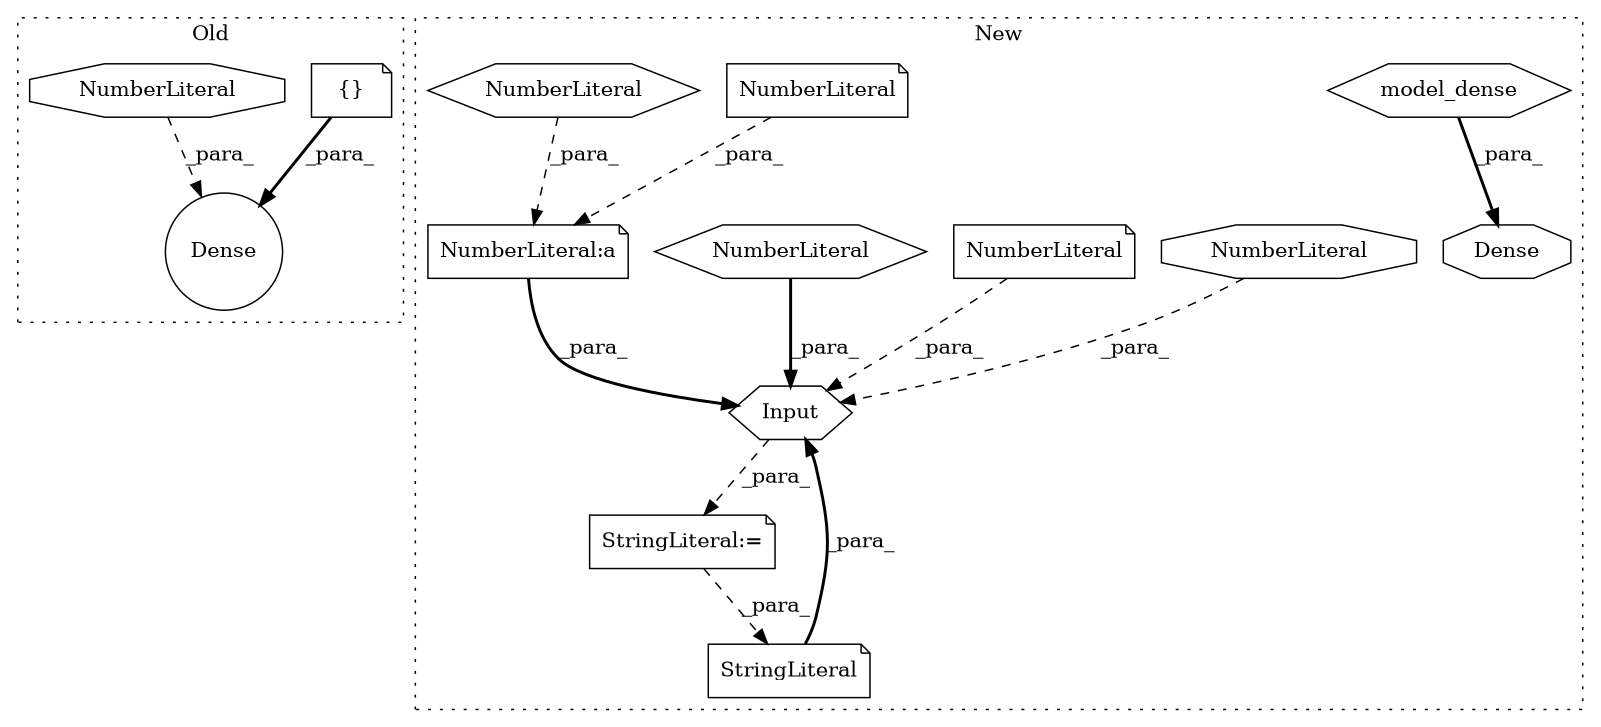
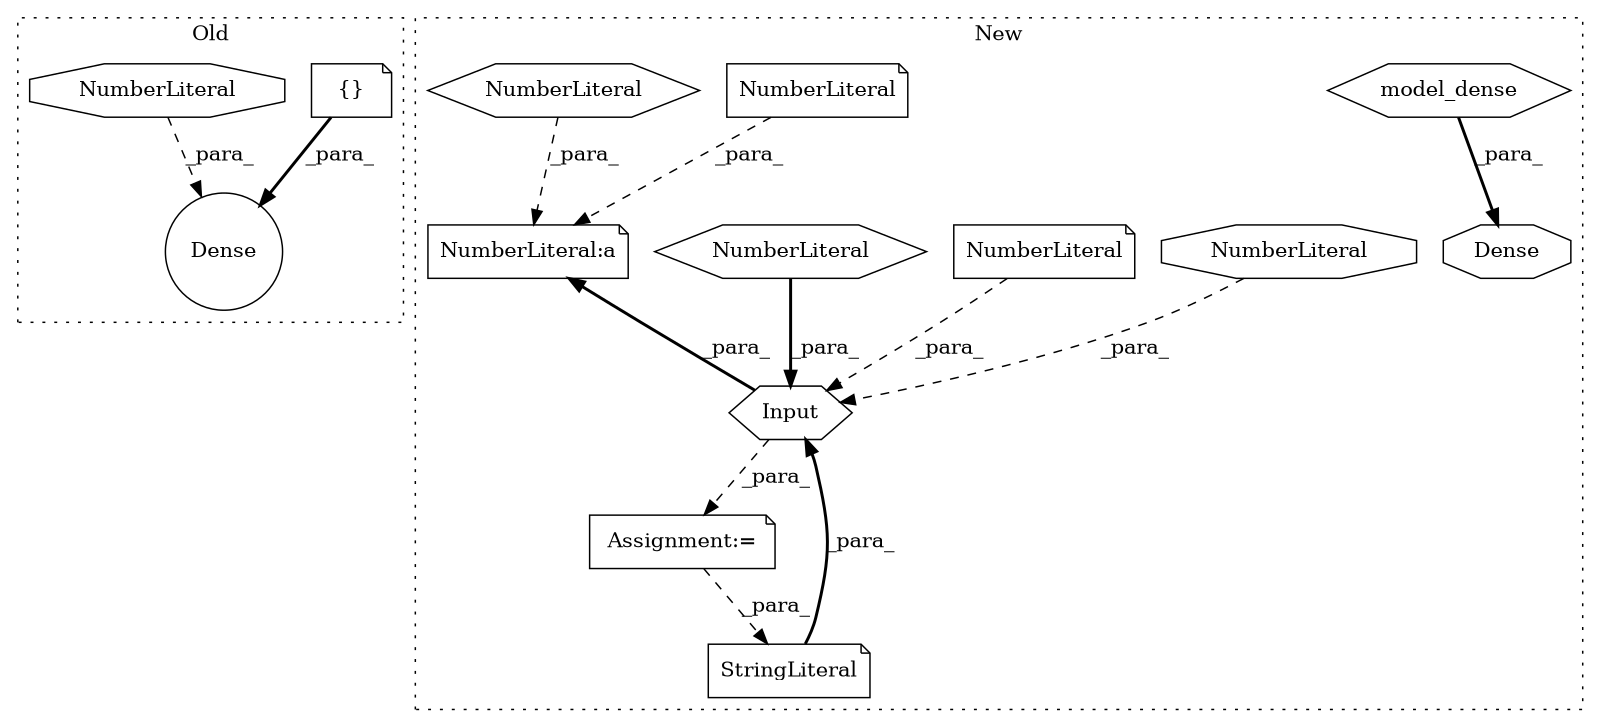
  digraph {
    node [a=34 l="6,1" shape=note]
    edge [style=dashed]
    n1 [a=4 l="1,1" label="{}" s="11905,11917"]
    n2 [a=32 label=Dense s="11882,11918" shape=circle]
    n3 [l=2 label=NumberLiteral s=11888 shape=octagon]
    n4 [a=32 l="12,1" label=model_dense s="11698,11734" shape=hexagon]
    n5 [a=27 l=3 label="NumberLiteral:a" s=11614]
    n6 [a=32 label=Input s="11597,11635" shape=hexagon]
    n7 [l=2 label=NumberLiteral s=11608 shape=octagon]
    n8 [l=3 label=NumberLiteral s=11617]
    n9 [l=1 label=NumberLiteral s=11603]
    n10 [l=2 label=NumberLiteral s=11605 shape=hexagon]
    n11 [l=3 label=NumberLiteral s=11611 shape=hexagon]
    n12 [a=32 label=Dense s="11748,11757" shape=octagon]
-   n13 [a=7 l=1 label="StringLiteral:=" s=11596]
+   n13 [a=7 l=1 label="Assignment:=" s=11596]
    n14 [a=45 l=14 label=StringLiteral s=11621]
    subgraph cluster_1 {
      label=Old
      style=dotted
      n1
      n2
      n3
    }
    subgraph cluster_2 {
      label=New
      style=dotted
      n4
      n5
      n6
      n7
      n8
      n9
      n10
      n11
      n12
      n13
      n14
    }
    n1 -> n2 [label=_para_ style=bold]
    n3 -> n2 [label=_para_]
    n4 -> n12 [label=_para_ style=bold]
-   n5 -> n6 [label=_para_ style=bold]
+   n6 -> n5 [label=_para_ style=bold]
    n6 -> n13 [label=_para_]
    n7 -> n6 [label=_para_]
    n8 -> n5 [label=_para_]
    n9 -> n6 [label=_para_]
    n10 -> n6 [label=_para_ style=bold]
    n11 -> n5 [label=_para_]
    n13 -> n14 [label=_para_]
    n14 -> n6 [label=_para_ style=bold]
  }
